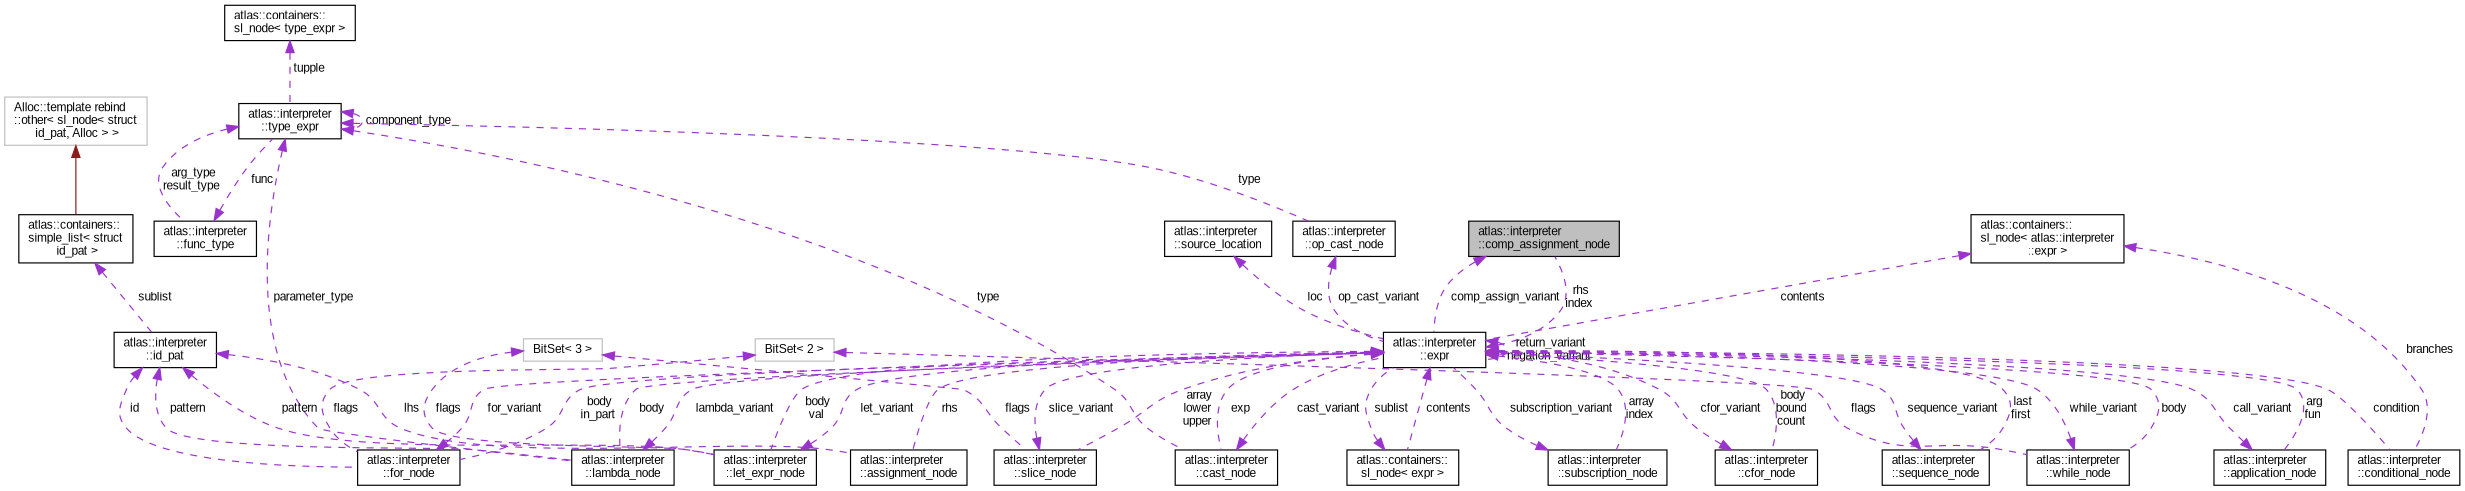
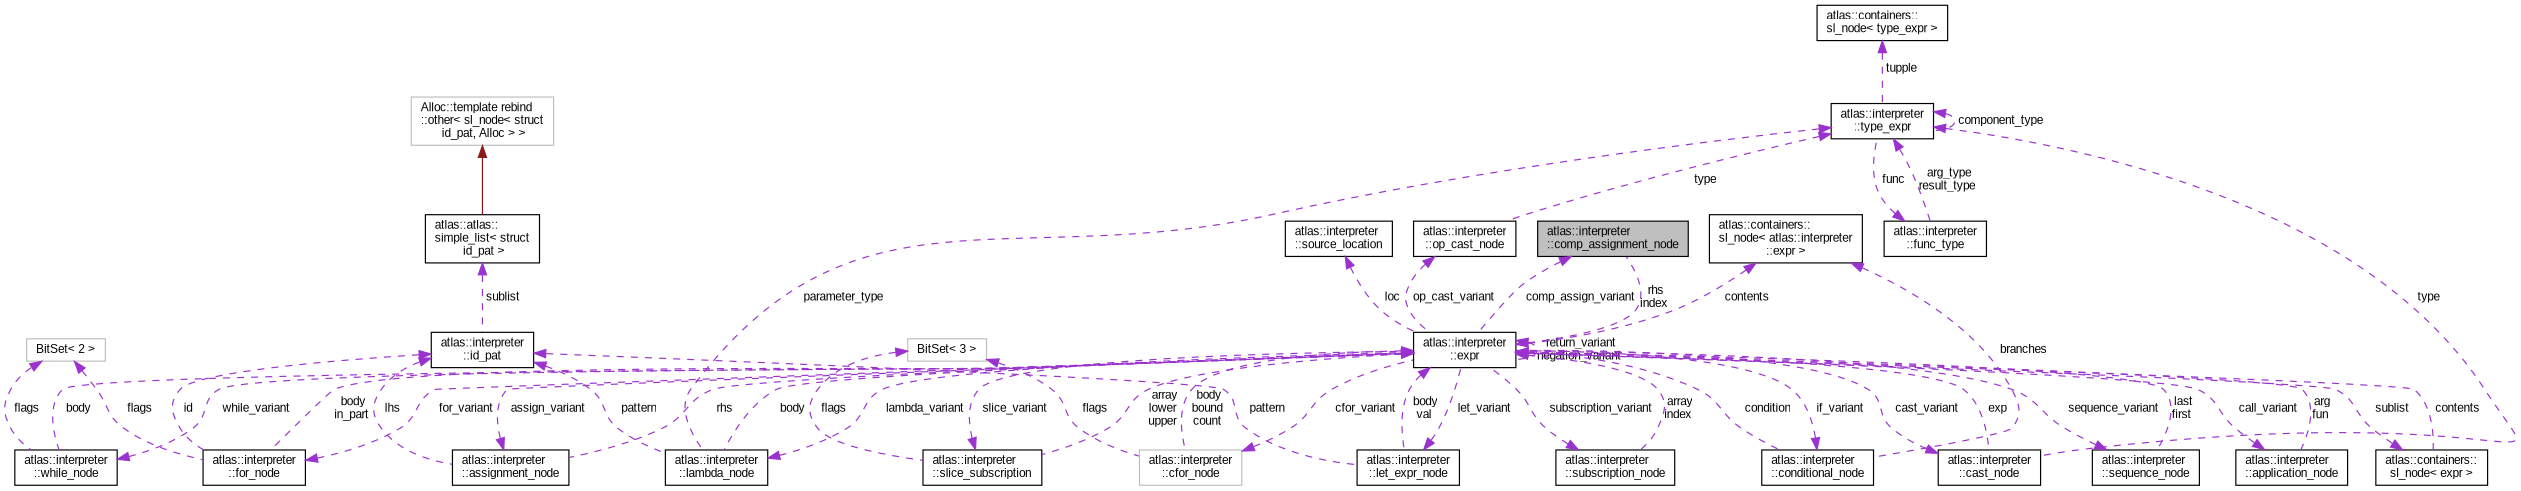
  digraph {
    fontname="Liberation Sans"
    rankdir=TB
    node [color=black fillcolor=white fontname="Liberation Sans" fontsize=10 shape=record style=filled]
    edge [color=darkorchid3 dir=back fontname="Liberation Sans" fontsize=10 labelfontname=Helvetica labelfontsize=10 style=dashed]
    n1 [fillcolor=grey75 fontcolor=black height=0.2 label="atlas::interpreter\l::comp_assignment_node" width=0.4]
    n2 [height=0.2 label="atlas::interpreter\l::expr" width=0.4]
    n3 [height=0.2 label="atlas::interpreter\l::cast_node" width=0.4]
-   n4 [height=0.2 label="atlas::interpreter\l::slice_node" width=0.4]
+   n4 [height=0.2 label="atlas::interpreter\l::slice_subscription" width=0.4]
    n5 [height=0.2 label="atlas::interpreter\l::subscription_node" width=0.4]
    n6 [height=0.2 label="atlas::interpreter\l::let_expr_node" width=0.4]
-   n7 [height=0.2 label="atlas::interpreter\l::cfor_node" width=0.4]
+   n7 [color=grey75 height=0.2 label="atlas::interpreter\l::cfor_node" width=0.4]
    n8 [height=0.2 label="atlas::interpreter\l::for_node" width=0.4]
    n9 [height=0.2 label="atlas::interpreter\l::conditional_node" width=0.4]
    n10 [height=0.2 label="atlas::interpreter\l::sequence_node" width=0.4]
    n11 [height=0.2 label="atlas::interpreter\l::while_node" width=0.4]
    n12 [height=0.2 label="atlas::interpreter\l::assignment_node" width=0.4]
    n13 [height=0.2 label="atlas::interpreter\l::application_node" width=0.4]
    n14 [height=0.2 label="atlas::containers::\lsl_node\< expr \>" width=0.4]
    n15 [height=0.2 label="atlas::interpreter\l::lambda_node" width=0.4]
    n16 [height=0.2 label="atlas::containers::\lsl_node\< atlas::interpreter\l::expr \>" width=0.4]
    n17 [height=0.2 label="atlas::interpreter\l::source_location" width=0.4]
    n18 [height=0.2 label="atlas::interpreter\l::type_expr" width=0.4]
    n19 [height=0.2 label="atlas::interpreter\l::func_type" width=0.4]
    n20 [height=0.2 label="atlas::interpreter\l::op_cast_node" width=0.4]
    n21 [height=0.2 label="atlas::containers::\lsl_node\< type_expr \>" width=0.4]
    n22 [color=grey75 height=0.2 label="BitSet\< 3 \>" width=0.4]
    n23 [height=0.2 label="atlas::interpreter\l::id_pat" width=0.4]
-   n24 [height=0.2 label="atlas::containers::\lsimple_list\< struct\l id_pat \>" width=0.4]
+   n24 [height=0.2 label="atlas::atlas::\lsimple_list\< struct\l id_pat \>" width=0.4]
    n25 [color=grey75 height=0.2 label="Alloc::template rebind\l::other\< sl_node\< struct\l id_pat, Alloc \> \>" width=0.4]
    n26 [color=grey75 height=0.2 label="BitSet\< 2 \>" width=0.4]
    n1 -> n2 [label=" comp_assign_variant"]
    n2 -> n1 [label=" rhs\nindex"]
    n2 -> n2 [label=" return_variant\nnegation_variant"]
    n2 -> n3 [label=" exp"]
    n2 -> n4 [label=" array\nlower\nupper"]
    n2 -> n5 [label=" array\nindex"]
    n2 -> n6 [label=" body\nval"]
    n2 -> n7 [label=" body\nbound\ncount"]
    n2 -> n8 [label=" body\nin_part"]
    n2 -> n9 [label=" condition"]
    n2 -> n10 [label=" last\nfirst"]
    n2 -> n11 [label=" body"]
    n2 -> n12 [label=" rhs"]
    n2 -> n13 [label=" arg\nfun"]
    n2 -> n14 [label=" contents"]
    n2 -> n15 [label=" body"]
    n3 -> n2 [label=" cast_variant"]
    n4 -> n2 [label=" slice_variant"]
    n5 -> n2 [label=" subscription_variant"]
    n6 -> n2 [label=" let_variant"]
    n7 -> n2 [label=" cfor_variant"]
    n8 -> n2 [label=" for_variant"]
+   n9 -> n2 [label=" if_variant"]
    n10 -> n2 [label=" sequence_variant"]
    n11 -> n2 [label=" while_variant"]
+   n12 -> n2 [label=" assign_variant"]
    n13 -> n2 [label=" call_variant"]
    n14 -> n2 [label=" sublist"]
    n15 -> n2 [label=" lambda_variant"]
    n16 -> n2 [label=" contents"]
    n16 -> n9 [label=" branches"]
    n17 -> n2 [label=" loc"]
    n18 -> n3 [label=" type"]
    n18 -> n15 [label=" parameter_type"]
    n18 -> n18 [label=" component_type"]
    n18 -> n19 [label=" arg_type\nresult_type"]
    n18 -> n20 [label=" type"]
    n19 -> n18 [label=" func"]
    n20 -> n2 [label=" op_cast_variant"]
    n21 -> n18 [label=" tupple"]
    n22 -> n4 [label=" flags"]
-   n22 -> n6 [label=" flags"]
+   n22 -> n7 [label=" flags"]
    n23 -> n6 [label=" pattern"]
    n23 -> n8 [label=" id"]
    n23 -> n12 [label=" lhs"]
    n23 -> n15 [label=" pattern"]
    n24 -> n23 [label=" sublist"]
    n25 -> n24 [color=firebrick4 style=solid]
    n26 -> n8 [label=" flags"]
    n26 -> n11 [label=" flags"]
  }
